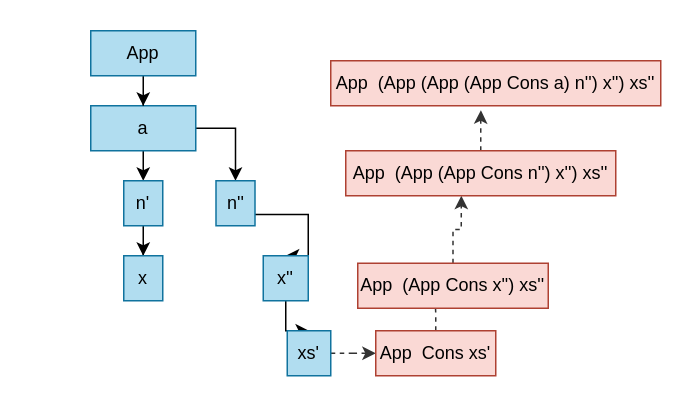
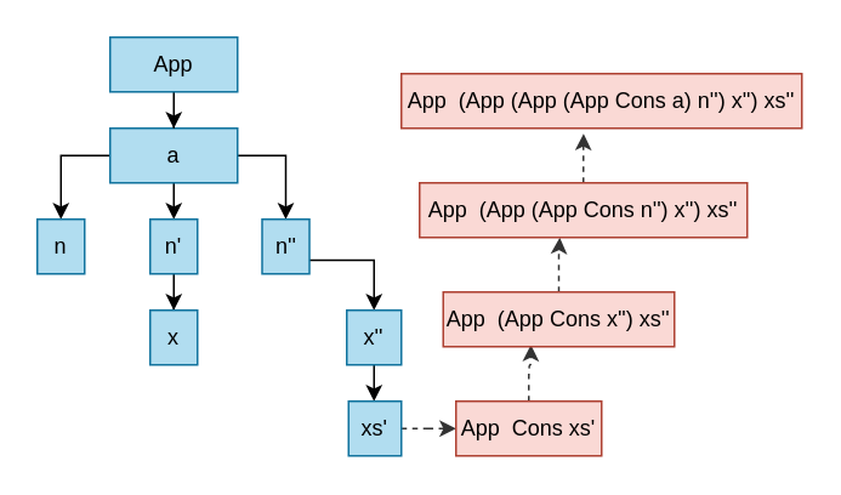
  <mxCell id="0" />
  <mxCell id="1" parent="0" />
  <mxCell id="2" style="edgeStyle=orthogonalEdgeStyle;rounded=0;orthogonalLoop=1;jettySize=auto;html=1;" edge="1" parent="1" source="5"><mxGeometry relative="1" as="geometry"><mxPoint x="95" y="120" as="targetPoint" /></mxGeometry></mxCell>
  <mxCell id="3" style="edgeStyle=orthogonalEdgeStyle;rounded=0;orthogonalLoop=1;jettySize=auto;html=1;entryX=0.5;entryY=0;entryDx=0;entryDy=0;" edge="1" parent="1" source="5" target="12"><mxGeometry relative="1" as="geometry" /></mxCell>
+ <mxCell id="4" style="edgeStyle=orthogonalEdgeStyle;rounded=0;orthogonalLoop=1;jettySize=auto;html=1;entryX=0.5;entryY=0;entryDx=0;entryDy=0;" edge="1" parent="1" source="5" target="10"><mxGeometry relative="1" as="geometry" /></mxCell>
  <mxCell id="5" value="a" style="rounded=0;whiteSpace=wrap;html=1;fillColor=#b1ddf0;strokeColor=#10739e;" vertex="1" parent="1"><mxGeometry x="60" y="70" width="70" height="30" as="geometry" /></mxCell>
  <mxCell id="6" style="edgeStyle=orthogonalEdgeStyle;rounded=0;orthogonalLoop=1;jettySize=auto;html=1;" edge="1" parent="1" source="7" target="13"><mxGeometry relative="1" as="geometry" /></mxCell>
  <mxCell id="7" value="n'" style="rounded=0;whiteSpace=wrap;html=1;fillColor=#b1ddf0;strokeColor=#10739e;" vertex="1" parent="1"><mxGeometry x="82" y="120" width="26" height="30" as="geometry" /></mxCell>
  <mxCell id="8" style="edgeStyle=orthogonalEdgeStyle;rounded=0;orthogonalLoop=1;jettySize=auto;html=1;entryX=0.5;entryY=0;entryDx=0;entryDy=0;" edge="1" parent="1" source="9" target="5"><mxGeometry relative="1" as="geometry" /></mxCell>
  <mxCell id="9" value="App" style="rounded=0;whiteSpace=wrap;html=1;fillColor=#b1ddf0;strokeColor=#10739e;" vertex="1" parent="1"><mxGeometry x="60" y="20" width="70" height="30" as="geometry" /></mxCell>
+ <mxCell id="10" value="n" style="rounded=0;whiteSpace=wrap;html=1;fillColor=#b1ddf0;strokeColor=#10739e;" vertex="1" parent="1"><mxGeometry x="20" y="120" width="26" height="30" as="geometry" /></mxCell>
  <mxCell id="11" style="edgeStyle=orthogonalEdgeStyle;rounded=0;orthogonalLoop=1;jettySize=auto;html=1;entryX=0.5;entryY=0;entryDx=0;entryDy=0;exitX=1;exitY=0.75;exitDx=0;exitDy=0;" edge="1" parent="1" source="12" target="15"><mxGeometry relative="1" as="geometry"><Array as="points"><mxPoint x="205" y="143" /></Array></mxGeometry></mxCell>
  <mxCell id="12" value="n''" style="rounded=0;whiteSpace=wrap;html=1;fillColor=#b1ddf0;strokeColor=#10739e;" vertex="1" parent="1"><mxGeometry x="143.5" y="120" width="26" height="30" as="geometry" /></mxCell>
  <mxCell id="13" value="x" style="rounded=0;whiteSpace=wrap;html=1;fillColor=#b1ddf0;strokeColor=#10739e;" vertex="1" parent="1"><mxGeometry x="82" y="170" width="26" height="30" as="geometry" /></mxCell>
  <mxCell id="14" style="edgeStyle=orthogonalEdgeStyle;rounded=0;orthogonalLoop=1;jettySize=auto;html=1;" edge="1" parent="1" source="15" target="17"><mxGeometry relative="1" as="geometry" /></mxCell>
- <mxCell id="15" value="x''" style="rounded=0;whiteSpace=wrap;html=1;fillColor=#b1ddf0;strokeColor=#10739e;" vertex="1" parent="1"><mxGeometry x="175" y="170" width="30" height="30" as="geometry" /></mxCell>
+ <mxCell id="15" value="x''" style="rounded=0;whiteSpace=wrap;html=1;fillColor=#b1ddf0;strokeColor=#10739e;" vertex="1" parent="1"><mxGeometry x="190" y="170" width="30" height="30" as="geometry" /></mxCell>
  <mxCell id="16" style="edgeStyle=orthogonalEdgeStyle;curved=0;rounded=1;sketch=0;orthogonalLoop=1;jettySize=auto;html=1;entryX=0;entryY=0.5;entryDx=0;entryDy=0;dashed=1;strokeColor=#333333;fontColor=#1A1A1A;" edge="1" parent="1" source="17" target="19"><mxGeometry relative="1" as="geometry" /></mxCell>
  <mxCell id="17" value="xs'" style="rounded=0;whiteSpace=wrap;html=1;fillColor=#b1ddf0;strokeColor=#10739e;" vertex="1" parent="1"><mxGeometry x="191" y="220" width="29" height="30" as="geometry" /></mxCell>
  <mxCell id="18" style="edgeStyle=orthogonalEdgeStyle;curved=0;rounded=1;sketch=0;orthogonalLoop=1;jettySize=auto;html=1;entryX=0.379;entryY=0.967;entryDx=0;entryDy=0;entryPerimeter=0;dashed=1;strokeColor=#333333;fontColor=#1A1A1A;" edge="1" parent="1" source="19" target="21"><mxGeometry relative="1" as="geometry" /></mxCell>
  <mxCell id="19" value="App&amp;nbsp; Cons xs'" style="rounded=0;whiteSpace=wrap;html=1;fillColor=#fad9d5;strokeColor=#ae4132;" vertex="1" parent="1"><mxGeometry x="250" y="220" width="80" height="30" as="geometry" /></mxCell>
  <mxCell id="20" style="edgeStyle=orthogonalEdgeStyle;rounded=0;sketch=0;orthogonalLoop=1;jettySize=auto;html=1;entryX=0.428;entryY=1;entryDx=0;entryDy=0;entryPerimeter=0;dashed=1;strokeColor=#333333;fontColor=#1A1A1A;" edge="1" parent="1" source="21" target="23"><mxGeometry relative="1" as="geometry" /></mxCell>
- <mxCell id="21" value="App&amp;nbsp; (App Cons x'') xs''" style="rounded=0;whiteSpace=wrap;html=1;fillColor=#fad9d5;strokeColor=#ae4132;" vertex="1" parent="1"><mxGeometry x="238" y="175" width="127" height="30" as="geometry" /></mxCell>
+ <mxCell id="21" value="App&amp;nbsp; (App Cons x'') xs''" style="rounded=0;whiteSpace=wrap;html=1;fillColor=#fad9d5;strokeColor=#ae4132;" vertex="1" parent="1"><mxGeometry x="243" y="160" width="127" height="30" as="geometry" /></mxCell>
  <mxCell id="22" style="edgeStyle=orthogonalEdgeStyle;rounded=0;sketch=0;orthogonalLoop=1;jettySize=auto;html=1;entryX=0.455;entryY=1.1;entryDx=0;entryDy=0;entryPerimeter=0;dashed=1;strokeColor=#333333;fontColor=#1A1A1A;" edge="1" parent="1" source="23" target="24"><mxGeometry relative="1" as="geometry" /></mxCell>
  <mxCell id="23" value="App&amp;nbsp; (App (App Cons n'') x'') xs''" style="rounded=0;whiteSpace=wrap;html=1;fillColor=#fad9d5;strokeColor=#ae4132;" vertex="1" parent="1"><mxGeometry x="230" y="100" width="180" height="30" as="geometry" /></mxCell>
  <mxCell id="24" value="App&amp;nbsp; (App (App (App Cons a) n'') x'') xs''" style="rounded=0;whiteSpace=wrap;html=1;fillColor=#fad9d5;strokeColor=#ae4132;" vertex="1" parent="1"><mxGeometry x="220" y="40" width="220" height="30" as="geometry" /></mxCell>
